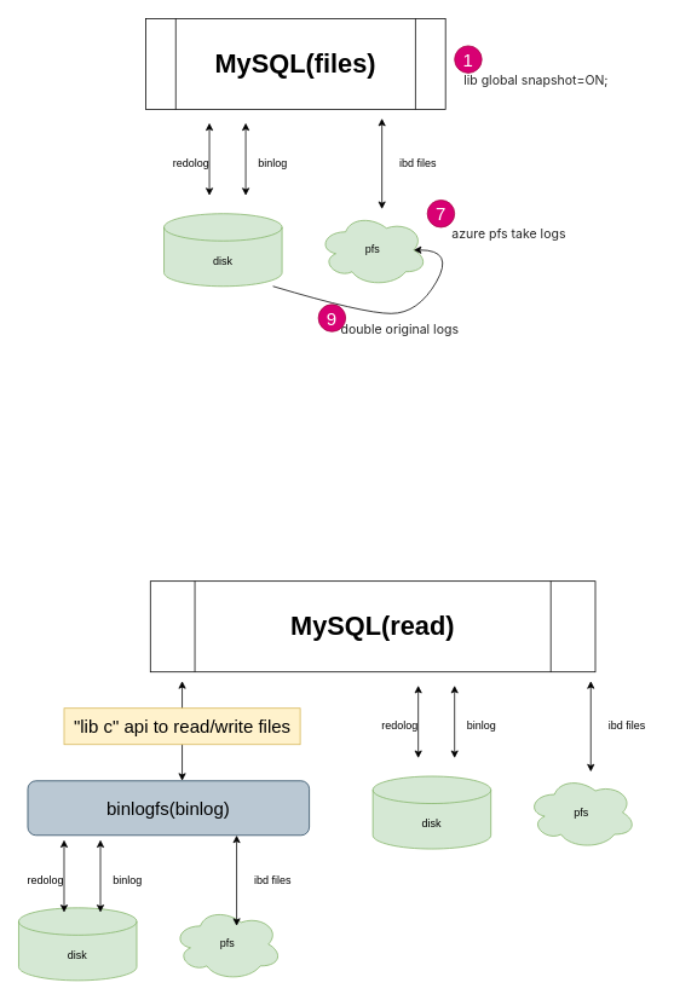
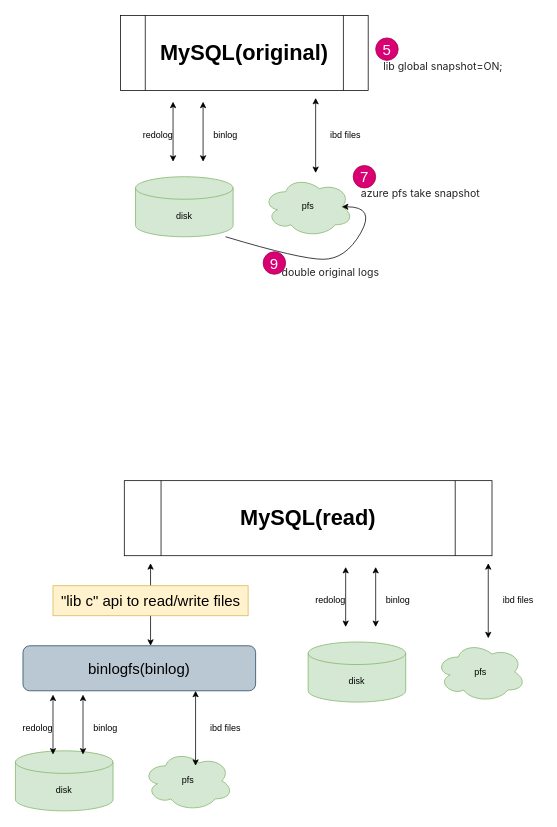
  <mxCell id="0" />
  <mxCell id="1" parent="0" />
  <mxCell id="2" value="disk" style="shape=cylinder3;whiteSpace=wrap;html=1;boundedLbl=1;backgroundOutline=1;size=15;fillColor=#d5e8d4;strokeColor=#82b366;" vertex="1" parent="1"><mxGeometry x="180" y="235" width="130" height="80" as="geometry" /></mxCell>
- <mxCell id="3" value="&lt;b style=&quot;line-height: 1.6;&quot;&gt;&lt;font style=&quot;font-size: 29px;&quot;&gt;MySQL(files)&lt;/font&gt;&lt;/b&gt;" style="shape=process;whiteSpace=wrap;html=1;backgroundOutline=1;" vertex="1" parent="1"><mxGeometry x="160" y="20" width="330" height="100" as="geometry" /></mxCell>
+ <mxCell id="3" value="&lt;b style=&quot;line-height: 1.6;&quot;&gt;&lt;font style=&quot;font-size: 29px;&quot;&gt;MySQL(original)&lt;/font&gt;&lt;/b&gt;" style="shape=process;whiteSpace=wrap;html=1;backgroundOutline=1;" vertex="1" parent="1"><mxGeometry x="160" y="20" width="330" height="100" as="geometry" /></mxCell>
  <mxCell id="4" value="" style="endArrow=classic;startArrow=classic;html=1;rounded=0;" edge="1" parent="1"><mxGeometry width="50" height="50" relative="1" as="geometry"><mxPoint x="230" y="215" as="sourcePoint" /><mxPoint x="230" y="135" as="targetPoint" /></mxGeometry></mxCell>
  <mxCell id="5" value="redolog" style="text;html=1;strokeColor=none;fillColor=none;align=center;verticalAlign=middle;whiteSpace=wrap;rounded=0;" vertex="1" parent="1"><mxGeometry x="180" y="165" width="60" height="30" as="geometry" /></mxCell>
  <mxCell id="6" value="" style="endArrow=classic;startArrow=classic;html=1;rounded=0;" edge="1" parent="1"><mxGeometry width="50" height="50" relative="1" as="geometry"><mxPoint x="270" y="215" as="sourcePoint" /><mxPoint x="270" y="135" as="targetPoint" /></mxGeometry></mxCell>
  <mxCell id="7" value="binlog" style="text;html=1;strokeColor=none;fillColor=none;align=center;verticalAlign=middle;whiteSpace=wrap;rounded=0;" vertex="1" parent="1"><mxGeometry x="270" y="165" width="60" height="30" as="geometry" /></mxCell>
  <mxCell id="8" value="pfs" style="ellipse;shape=cloud;whiteSpace=wrap;html=1;fillColor=#d5e8d4;strokeColor=#82b366;" vertex="1" parent="1"><mxGeometry x="350" y="235" width="120" height="80" as="geometry" /></mxCell>
  <mxCell id="9" value="" style="endArrow=classic;startArrow=classic;html=1;rounded=0;" edge="1" parent="1"><mxGeometry width="50" height="50" relative="1" as="geometry"><mxPoint x="420" y="230" as="sourcePoint" /><mxPoint x="420" y="130" as="targetPoint" /></mxGeometry></mxCell>
  <mxCell id="10" value="ibd files" style="text;html=1;strokeColor=none;fillColor=none;align=center;verticalAlign=middle;whiteSpace=wrap;rounded=0;" vertex="1" parent="1"><mxGeometry x="430" y="165" width="60" height="30" as="geometry" /></mxCell>
  <mxCell id="11" value="&lt;span style=&quot;color: rgb(36, 36, 36); font-family: -apple-system, BlinkMacSystemFont, &amp;quot;Segoe UI&amp;quot;, system-ui, &amp;quot;Apple Color Emoji&amp;quot;, &amp;quot;Segoe UI Emoji&amp;quot;, &amp;quot;Segoe UI Web&amp;quot;, sans-serif; font-size: 14px; text-align: start; background-color: rgb(255, 255, 255);&quot;&gt;lib global snapshot=ON;&lt;/span&gt;" style="text;html=1;strokeColor=none;fillColor=none;align=center;verticalAlign=middle;whiteSpace=wrap;rounded=0;fontSize=20;" vertex="1" parent="1"><mxGeometry x="500" y="70" width="180" height="30" as="geometry" /></mxCell>
- <mxCell id="12" value="1" style="ellipse;whiteSpace=wrap;html=1;aspect=fixed;fontSize=20;fillColor=#d80073;fontColor=#ffffff;strokeColor=#A50040;" vertex="1" parent="1"><mxGeometry x="500" y="50" width="30" height="30" as="geometry" /></mxCell>
+ <mxCell id="12" value="5" style="ellipse;whiteSpace=wrap;html=1;aspect=fixed;fontSize=20;fillColor=#d80073;fontColor=#ffffff;strokeColor=#A50040;" vertex="1" parent="1"><mxGeometry x="500" y="50" width="30" height="30" as="geometry" /></mxCell>
  <mxCell id="13" value="&lt;span style=&quot;color: rgb(36, 36, 36); font-family: -apple-system, BlinkMacSystemFont, &amp;quot;Segoe UI&amp;quot;, system-ui, &amp;quot;Apple Color Emoji&amp;quot;, &amp;quot;Segoe UI Emoji&amp;quot;, &amp;quot;Segoe UI Web&amp;quot;, sans-serif; font-size: 14px; text-align: start; background-color: rgb(255, 255, 255);&quot;&gt;double original logs&lt;/span&gt;" style="text;html=1;strokeColor=none;fillColor=none;align=center;verticalAlign=middle;whiteSpace=wrap;rounded=0;fontSize=20;" vertex="1" parent="1"><mxGeometry x="350" y="345" width="180" height="30" as="geometry" /></mxCell>
  <mxCell id="14" value="9" style="ellipse;whiteSpace=wrap;html=1;aspect=fixed;fontSize=20;fillColor=#d80073;fontColor=#ffffff;strokeColor=#A50040;" vertex="1" parent="1"><mxGeometry x="350" y="335" width="30" height="30" as="geometry" /></mxCell>
- <mxCell id="15" value="&lt;div style=&quot;text-align: start;&quot;&gt;&lt;font face=&quot;-apple-system, BlinkMacSystemFont, Segoe UI, system-ui, Apple Color Emoji, Segoe UI Emoji, Segoe UI Web, sans-serif&quot; color=&quot;#242424&quot;&gt;&lt;span style=&quot;font-size: 14px; background-color: rgb(255, 255, 255);&quot;&gt;azure pfs take logs&lt;/span&gt;&lt;/font&gt;&lt;/div&gt;" style="text;html=1;strokeColor=none;fillColor=none;align=center;verticalAlign=middle;whiteSpace=wrap;rounded=0;fontSize=20;" vertex="1" parent="1"><mxGeometry x="470" y="240" width="180" height="30" as="geometry" /></mxCell>
+ <mxCell id="15" value="&lt;div style=&quot;text-align: start;&quot;&gt;&lt;font face=&quot;-apple-system, BlinkMacSystemFont, Segoe UI, system-ui, Apple Color Emoji, Segoe UI Emoji, Segoe UI Web, sans-serif&quot; color=&quot;#242424&quot;&gt;&lt;span style=&quot;font-size: 14px; background-color: rgb(255, 255, 255);&quot;&gt;azure pfs take snapshot&lt;/span&gt;&lt;/font&gt;&lt;/div&gt;" style="text;html=1;strokeColor=none;fillColor=none;align=center;verticalAlign=middle;whiteSpace=wrap;rounded=0;fontSize=20;" vertex="1" parent="1"><mxGeometry x="470" y="240" width="180" height="30" as="geometry" /></mxCell>
  <mxCell id="16" value="7" style="ellipse;whiteSpace=wrap;html=1;aspect=fixed;fontSize=20;fillColor=#d80073;fontColor=#ffffff;strokeColor=#A50040;" vertex="1" parent="1"><mxGeometry x="470" y="220" width="30" height="30" as="geometry" /></mxCell>
  <mxCell id="17" value="" style="curved=1;endArrow=classic;html=1;rounded=0;fontSize=20;entryX=0.875;entryY=0.5;entryDx=0;entryDy=0;entryPerimeter=0;" edge="1" parent="1" target="8"><mxGeometry width="50" height="50" relative="1" as="geometry"><mxPoint x="300" y="315" as="sourcePoint" /><mxPoint x="480" y="255" as="targetPoint" /><Array as="points"><mxPoint x="400" y="345" /><mxPoint x="460" y="345" /><mxPoint x="500" y="275" /></Array></mxGeometry></mxCell>
  <mxCell id="18" value="disk" style="shape=cylinder3;whiteSpace=wrap;html=1;boundedLbl=1;backgroundOutline=1;size=15;fillColor=#d5e8d4;strokeColor=#82b366;" vertex="1" parent="1"><mxGeometry x="20" y="1000" width="130" height="80" as="geometry" /></mxCell>
  <mxCell id="19" value="&lt;b style=&quot;line-height: 1.6;&quot;&gt;&lt;font style=&quot;font-size: 29px;&quot;&gt;MySQL(read)&lt;/font&gt;&lt;/b&gt;" style="shape=process;whiteSpace=wrap;html=1;backgroundOutline=1;" vertex="1" parent="1"><mxGeometry x="165" y="640" width="490" height="100" as="geometry" /></mxCell>
  <mxCell id="20" value="" style="endArrow=classic;startArrow=classic;html=1;rounded=0;" edge="1" parent="1"><mxGeometry width="50" height="50" relative="1" as="geometry"><mxPoint x="70" y="1005" as="sourcePoint" /><mxPoint x="70" y="925" as="targetPoint" /></mxGeometry></mxCell>
  <mxCell id="21" value="redolog" style="text;html=1;strokeColor=none;fillColor=none;align=center;verticalAlign=middle;whiteSpace=wrap;rounded=0;" vertex="1" parent="1"><mxGeometry x="20" y="955" width="60" height="30" as="geometry" /></mxCell>
  <mxCell id="22" value="" style="endArrow=classic;startArrow=classic;html=1;rounded=0;" edge="1" parent="1"><mxGeometry width="50" height="50" relative="1" as="geometry"><mxPoint x="110" y="1005" as="sourcePoint" /><mxPoint x="110" y="925" as="targetPoint" /></mxGeometry></mxCell>
  <mxCell id="23" value="binlog" style="text;html=1;strokeColor=none;fillColor=none;align=center;verticalAlign=middle;whiteSpace=wrap;rounded=0;" vertex="1" parent="1"><mxGeometry x="110" y="955" width="60" height="30" as="geometry" /></mxCell>
  <mxCell id="24" value="pfs" style="ellipse;shape=cloud;whiteSpace=wrap;html=1;fillColor=#d5e8d4;strokeColor=#82b366;" vertex="1" parent="1"><mxGeometry x="190" y="1000" width="120" height="80" as="geometry" /></mxCell>
  <mxCell id="25" value="" style="endArrow=classic;startArrow=classic;html=1;rounded=0;" edge="1" parent="1"><mxGeometry width="50" height="50" relative="1" as="geometry"><mxPoint x="260" y="1020" as="sourcePoint" /><mxPoint x="260" y="920" as="targetPoint" /></mxGeometry></mxCell>
  <mxCell id="26" value="ibd files" style="text;html=1;strokeColor=none;fillColor=none;align=center;verticalAlign=middle;whiteSpace=wrap;rounded=0;" vertex="1" parent="1"><mxGeometry x="270" y="955" width="60" height="30" as="geometry" /></mxCell>
  <mxCell id="27" value="binlogfs(binlog)" style="rounded=1;whiteSpace=wrap;html=1;fontSize=20;fillColor=#bac8d3;strokeColor=#23445d;" vertex="1" parent="1"><mxGeometry x="30" y="860" width="310" height="60" as="geometry" /></mxCell>
  <mxCell id="28" value="" style="endArrow=classic;startArrow=classic;html=1;rounded=0;fontSize=20;" edge="1" parent="1"><mxGeometry width="50" height="50" relative="1" as="geometry"><mxPoint x="200" y="860" as="sourcePoint" /><mxPoint x="200" y="750" as="targetPoint" /><Array as="points"><mxPoint x="200" y="800" /></Array></mxGeometry></mxCell>
  <mxCell id="29" value="&quot;lib c&quot; api to read/write files" style="text;html=1;align=center;verticalAlign=middle;resizable=0;points=[];autosize=1;strokeColor=#d6b656;fillColor=#fff2cc;fontSize=20;" vertex="1" parent="1"><mxGeometry x="70" y="780" width="260" height="40" as="geometry" /></mxCell>
  <mxCell id="30" value="disk" style="shape=cylinder3;whiteSpace=wrap;html=1;boundedLbl=1;backgroundOutline=1;size=15;fillColor=#d5e8d4;strokeColor=#82b366;" vertex="1" parent="1"><mxGeometry x="410" y="855" width="130" height="80" as="geometry" /></mxCell>
  <mxCell id="31" value="" style="endArrow=classic;startArrow=classic;html=1;rounded=0;" edge="1" parent="1"><mxGeometry width="50" height="50" relative="1" as="geometry"><mxPoint x="460" y="835" as="sourcePoint" /><mxPoint x="460" y="755" as="targetPoint" /></mxGeometry></mxCell>
  <mxCell id="32" value="redolog" style="text;html=1;strokeColor=none;fillColor=none;align=center;verticalAlign=middle;whiteSpace=wrap;rounded=0;" vertex="1" parent="1"><mxGeometry x="410" y="785" width="60" height="30" as="geometry" /></mxCell>
  <mxCell id="33" value="" style="endArrow=classic;startArrow=classic;html=1;rounded=0;" edge="1" parent="1"><mxGeometry width="50" height="50" relative="1" as="geometry"><mxPoint x="500" y="835" as="sourcePoint" /><mxPoint x="500" y="755" as="targetPoint" /></mxGeometry></mxCell>
  <mxCell id="34" value="binlog" style="text;html=1;strokeColor=none;fillColor=none;align=center;verticalAlign=middle;whiteSpace=wrap;rounded=0;" vertex="1" parent="1"><mxGeometry x="500" y="785" width="60" height="30" as="geometry" /></mxCell>
  <mxCell id="35" value="pfs" style="ellipse;shape=cloud;whiteSpace=wrap;html=1;fillColor=#d5e8d4;strokeColor=#82b366;" vertex="1" parent="1"><mxGeometry x="580" y="855" width="120" height="80" as="geometry" /></mxCell>
  <mxCell id="36" value="" style="endArrow=classic;startArrow=classic;html=1;rounded=0;" edge="1" parent="1"><mxGeometry width="50" height="50" relative="1" as="geometry"><mxPoint x="650" y="850" as="sourcePoint" /><mxPoint x="650" y="750" as="targetPoint" /></mxGeometry></mxCell>
  <mxCell id="37" value="ibd files" style="text;html=1;strokeColor=none;fillColor=none;align=center;verticalAlign=middle;whiteSpace=wrap;rounded=0;" vertex="1" parent="1"><mxGeometry x="660" y="785" width="60" height="30" as="geometry" /></mxCell>
